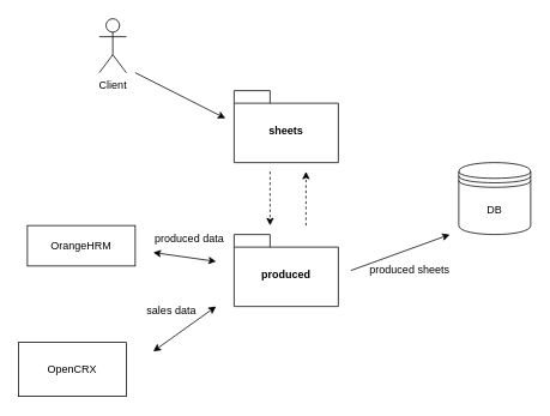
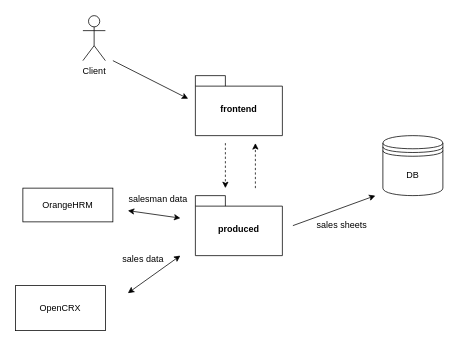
  <mxCell id="0" />
  <mxCell id="1" parent="0" />
  <mxCell id="2" value="Client" style="shape=umlActor;verticalLabelPosition=bottom;verticalAlign=top;html=1;outlineConnect=0;" parent="1" vertex="1"><mxGeometry x="110" y="20" width="30" height="60" as="geometry" /></mxCell>
- <mxCell id="3" value="sheets" style="shape=folder;fontStyle=1;spacingTop=10;tabWidth=40;tabHeight=14;tabPosition=left;html=1;whiteSpace=wrap;" parent="1" vertex="1"><mxGeometry x="260" y="100" width="116" height="80" as="geometry" /></mxCell>
+ <mxCell id="3" value="frontend" style="shape=folder;fontStyle=1;spacingTop=10;tabWidth=40;tabHeight=14;tabPosition=left;html=1;whiteSpace=wrap;" parent="1" vertex="1"><mxGeometry x="260" y="100" width="116" height="80" as="geometry" /></mxCell>
  <mxCell id="4" value="produced" style="shape=folder;fontStyle=1;spacingTop=10;tabWidth=40;tabHeight=14;tabPosition=left;html=1;whiteSpace=wrap;" parent="1" vertex="1"><mxGeometry x="260" y="260" width="116" height="80" as="geometry" /></mxCell>
  <mxCell id="5" value="DB" style="shape=datastore;whiteSpace=wrap;html=1;" parent="1" vertex="1"><mxGeometry x="510" y="180" width="80" height="80" as="geometry" /></mxCell>
  <mxCell id="6" value="" style="endArrow=classic;html=1;rounded=0;entryX=-0.083;entryY=0.385;entryDx=0;entryDy=0;entryPerimeter=0;" parent="1" target="3" edge="1"><mxGeometry width="50" height="50" relative="1" as="geometry"><mxPoint x="150" y="80" as="sourcePoint" /><mxPoint x="130" y="200" as="targetPoint" /></mxGeometry></mxCell>
  <mxCell id="7" value="" style="endArrow=classic;html=1;rounded=0;dashed=1;" parent="1" edge="1"><mxGeometry width="50" height="50" relative="1" as="geometry"><mxPoint x="300" y="190" as="sourcePoint" /><mxPoint x="300" y="250" as="targetPoint" /></mxGeometry></mxCell>
  <mxCell id="8" value="" style="endArrow=classic;html=1;rounded=0;dashed=1;" parent="1" edge="1"><mxGeometry width="50" height="50" relative="1" as="geometry"><mxPoint x="340" y="250" as="sourcePoint" /><mxPoint x="340" y="190" as="targetPoint" /></mxGeometry></mxCell>
  <mxCell id="9" value="" style="endArrow=classic;html=1;rounded=0;" parent="1" edge="1"><mxGeometry width="50" height="50" relative="1" as="geometry"><mxPoint x="390" y="300" as="sourcePoint" /><mxPoint x="500" y="260" as="targetPoint" /></mxGeometry></mxCell>
  <mxCell id="10" value="OrangeHRM" style="rounded=0;whiteSpace=wrap;html=1;" parent="1" vertex="1"><mxGeometry x="30" y="250" width="120" height="45" as="geometry" /></mxCell>
  <mxCell id="11" value="OpenCRX" style="rounded=0;whiteSpace=wrap;html=1;" parent="1" vertex="1"><mxGeometry x="20" y="380" width="120" height="60" as="geometry" /></mxCell>
  <mxCell id="12" value="" style="endArrow=classic;html=1;rounded=0;startArrow=classic;startFill=1;" parent="1" edge="1"><mxGeometry width="50" height="50" relative="1" as="geometry"><mxPoint x="240" y="290" as="sourcePoint" /><mxPoint x="170" y="280" as="targetPoint" /></mxGeometry></mxCell>
  <mxCell id="13" value="" style="endArrow=classic;html=1;rounded=0;startArrow=classic;startFill=1;" parent="1" edge="1"><mxGeometry width="50" height="50" relative="1" as="geometry"><mxPoint x="240" y="340" as="sourcePoint" /><mxPoint x="170" y="390" as="targetPoint" /></mxGeometry></mxCell>
- <mxCell id="14" value="produced data" style="text;html=1;align=center;verticalAlign=middle;resizable=0;points=[];autosize=1;strokeColor=none;fillColor=none;" vertex="1" parent="1"><mxGeometry x="160" y="250" width="100" height="30" as="geometry" /></mxCell>
+ <mxCell id="14" value="salesman data" style="text;html=1;align=center;verticalAlign=middle;resizable=0;points=[];autosize=1;strokeColor=none;fillColor=none;" vertex="1" parent="1"><mxGeometry x="160" y="250" width="100" height="30" as="geometry" /></mxCell>
  <mxCell id="15" value="sales data" style="text;html=1;align=center;verticalAlign=middle;resizable=0;points=[];autosize=1;strokeColor=none;fillColor=none;" vertex="1" parent="1"><mxGeometry x="150" y="330" width="80" height="30" as="geometry" /></mxCell>
- <mxCell id="16" value="produced sheets" style="text;html=1;align=center;verticalAlign=middle;resizable=0;points=[];autosize=1;strokeColor=none;fillColor=none;" vertex="1" parent="1"><mxGeometry x="400" y="285" width="110" height="30" as="geometry" /></mxCell>
+ <mxCell id="16" value="sales sheets" style="text;html=1;align=center;verticalAlign=middle;resizable=0;points=[];autosize=1;strokeColor=none;fillColor=none;" vertex="1" parent="1"><mxGeometry x="400" y="285" width="110" height="30" as="geometry" /></mxCell>
